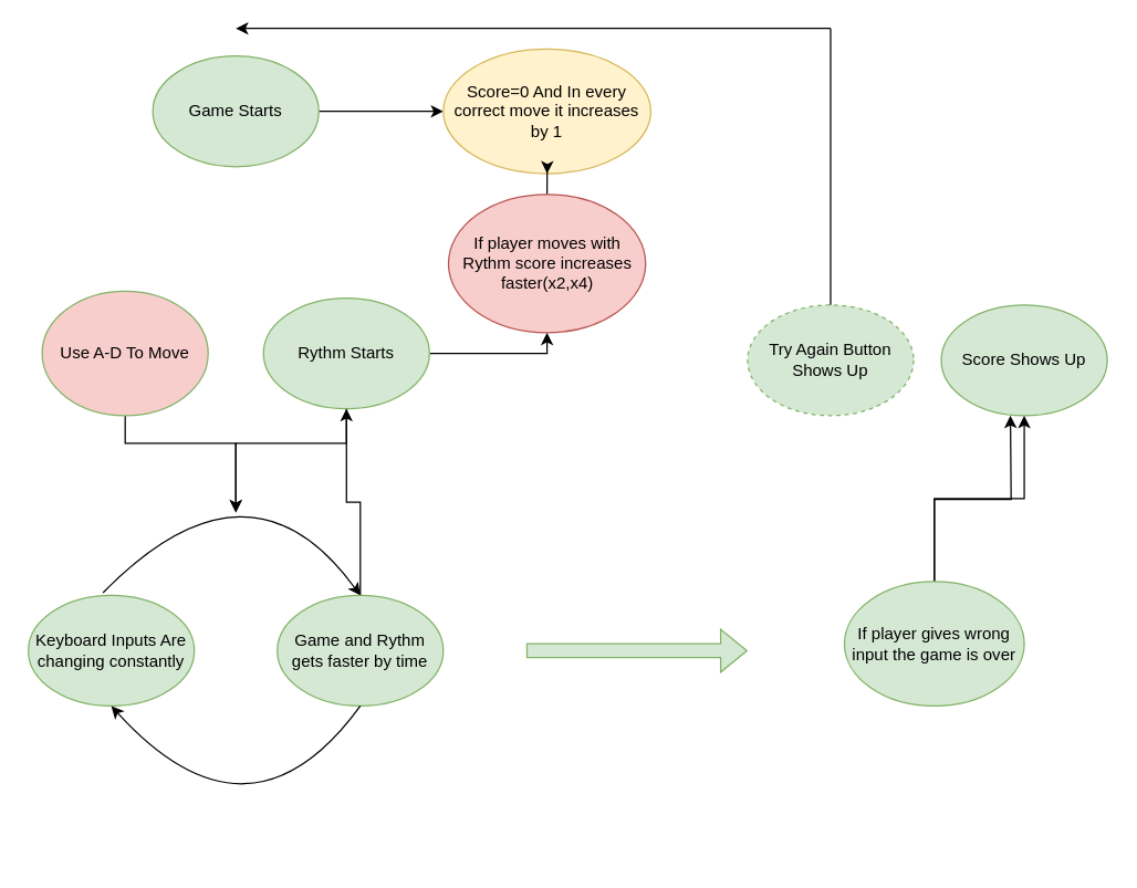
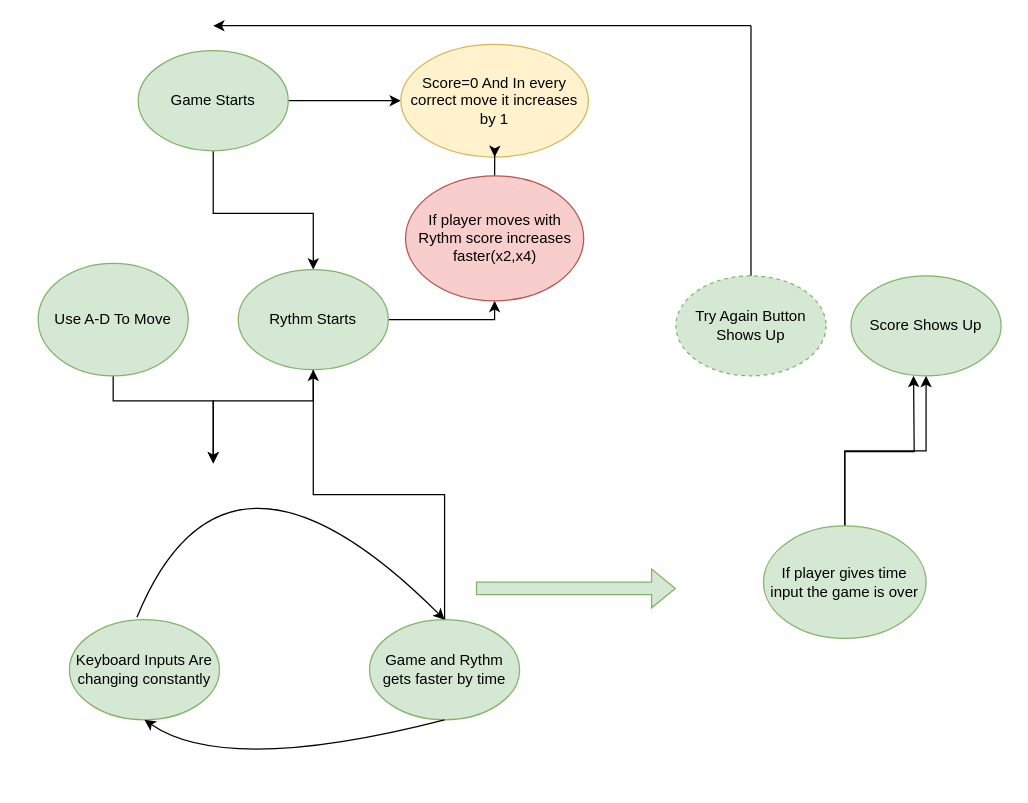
  <mxCell id="0" />
  <mxCell id="1" parent="0" />
+ <mxCell id="2" style="edgeStyle=orthogonalEdgeStyle;rounded=0;orthogonalLoop=1;jettySize=auto;html=1;" edge="1" parent="1" source="4" target="9"><mxGeometry relative="1" as="geometry"><Array as="points"><mxPoint x="170" y="170" /><mxPoint x="250" y="170" /></Array></mxGeometry></mxCell>
  <mxCell id="3" value="" style="edgeStyle=orthogonalEdgeStyle;rounded=0;orthogonalLoop=1;jettySize=auto;html=1;" edge="1" parent="1" source="4" target="10"><mxGeometry relative="1" as="geometry" /></mxCell>
  <mxCell id="4" value="Game Starts" style="ellipse;whiteSpace=wrap;html=1;fillColor=#d5e8d4;strokeColor=#82b366;" vertex="1" parent="1"><mxGeometry x="110" y="40" width="120" height="80" as="geometry" /></mxCell>
  <mxCell id="5" style="edgeStyle=orthogonalEdgeStyle;rounded=0;sketch=0;orthogonalLoop=1;jettySize=auto;html=1;" edge="1" parent="1" source="6"><mxGeometry relative="1" as="geometry"><mxPoint x="170" y="370" as="targetPoint" /><Array as="points"><mxPoint x="90" y="320" /><mxPoint x="170" y="320" /></Array></mxGeometry></mxCell>
- <mxCell id="6" value="Use A-D To Move" style="ellipse;whiteSpace=wrap;html=1;fillColor=#f8cecc;strokeColor=#82b366;" vertex="1" parent="1"><mxGeometry x="30" y="210" width="120" height="90" as="geometry" /></mxCell>
+ <mxCell id="6" value="Use A-D To Move" style="ellipse;whiteSpace=wrap;html=1;fillColor=#d5e8d4;strokeColor=#82b366;" vertex="1" parent="1"><mxGeometry x="30" y="210" width="120" height="90" as="geometry" /></mxCell>
  <mxCell id="7" style="edgeStyle=orthogonalEdgeStyle;rounded=0;sketch=0;orthogonalLoop=1;jettySize=auto;html=1;" edge="1" parent="1" source="9"><mxGeometry relative="1" as="geometry"><mxPoint x="170" y="370" as="targetPoint" /><Array as="points"><mxPoint x="250" y="320" /><mxPoint x="170" y="320" /><mxPoint x="170" y="370" /></Array></mxGeometry></mxCell>
  <mxCell id="8" style="edgeStyle=orthogonalEdgeStyle;rounded=0;sketch=0;orthogonalLoop=1;jettySize=auto;html=1;entryX=0.5;entryY=1;entryDx=0;entryDy=0;" edge="1" parent="1" source="9" target="12"><mxGeometry relative="1" as="geometry"><Array as="points"><mxPoint x="395" y="255" /></Array></mxGeometry></mxCell>
  <mxCell id="9" value="Rythm Starts" style="ellipse;whiteSpace=wrap;html=1;fillColor=#d5e8d4;strokeColor=#82b366;" vertex="1" parent="1"><mxGeometry x="190" y="215" width="120" height="80" as="geometry" /></mxCell>
  <mxCell id="10" value="Score=0 And In every correct move it increases by 1" style="ellipse;whiteSpace=wrap;html=1;fillColor=#fff2cc;strokeColor=#d6b656;" vertex="1" parent="1"><mxGeometry x="320" y="35" width="150" height="90" as="geometry" /></mxCell>
  <mxCell id="11" style="edgeStyle=orthogonalEdgeStyle;rounded=0;orthogonalLoop=1;jettySize=auto;html=1;entryX=0.5;entryY=1;entryDx=0;entryDy=0;" edge="1" parent="1" source="12" target="10"><mxGeometry relative="1" as="geometry" /></mxCell>
  <mxCell id="12" value="If player moves with Rythm score increases faster(x2,x4)" style="ellipse;whiteSpace=wrap;html=1;fillColor=#f8cecc;strokeColor=#b85450;" vertex="1" parent="1"><mxGeometry x="323.75" y="140" width="142.5" height="100" as="geometry" /></mxCell>
  <mxCell id="13" style="edgeStyle=orthogonalEdgeStyle;rounded=0;sketch=0;orthogonalLoop=1;jettySize=auto;html=1;" edge="1" parent="1" source="14" target="9"><mxGeometry relative="1" as="geometry" /></mxCell>
- <mxCell id="14" value="Game and Rythm gets faster by time" style="ellipse;whiteSpace=wrap;html=1;fillColor=#d5e8d4;strokeColor=#82b366;" vertex="1" parent="1"><mxGeometry x="200" y="430" width="120" height="80" as="geometry" /></mxCell>
+ <mxCell id="14" value="Game and Rythm gets faster by time" style="ellipse;whiteSpace=wrap;html=1;fillColor=#d5e8d4;strokeColor=#82b366;" vertex="1" parent="1"><mxGeometry x="295" y="495" width="120" height="80" as="geometry" /></mxCell>
  <mxCell id="15" style="edgeStyle=orthogonalEdgeStyle;rounded=0;orthogonalLoop=1;jettySize=auto;html=1;" edge="1" parent="1" source="17"><mxGeometry relative="1" as="geometry"><mxPoint x="730" y="300" as="targetPoint" /></mxGeometry></mxCell>
  <mxCell id="16" style="edgeStyle=orthogonalEdgeStyle;rounded=0;orthogonalLoop=1;jettySize=auto;html=1;" edge="1" parent="1" source="17" target="18"><mxGeometry relative="1" as="geometry" /></mxCell>
- <mxCell id="17" value="If player gives wrong input the game is over" style="ellipse;whiteSpace=wrap;html=1;fillColor=#d5e8d4;strokeColor=#82b366;" vertex="1" parent="1"><mxGeometry x="610" y="420" width="130" height="90" as="geometry" /></mxCell>
+ <mxCell id="17" value="If player gives time input the game is over" style="ellipse;whiteSpace=wrap;html=1;fillColor=#d5e8d4;strokeColor=#82b366;" vertex="1" parent="1"><mxGeometry x="610" y="420" width="130" height="90" as="geometry" /></mxCell>
  <mxCell id="18" value="Score Shows Up" style="ellipse;whiteSpace=wrap;html=1;fillColor=#d5e8d4;strokeColor=#82b366;" vertex="1" parent="1"><mxGeometry x="680" y="220" width="120" height="80" as="geometry" /></mxCell>
  <mxCell id="19" value="Try Again Button Shows Up" style="ellipse;whiteSpace=wrap;html=1;fillColor=#d5e8d4;strokeColor=#82b366;dashed=1;" vertex="1" parent="1"><mxGeometry x="540" y="220" width="120" height="80" as="geometry" /></mxCell>
  <mxCell id="20" value="" style="endArrow=classic;html=1;rounded=0;" edge="1" parent="1"><mxGeometry width="50" height="50" relative="1" as="geometry"><mxPoint x="600" y="20" as="sourcePoint" /><mxPoint x="170" y="20" as="targetPoint" /></mxGeometry></mxCell>
  <mxCell id="21" value="" style="endArrow=none;html=1;rounded=0;" edge="1" parent="1" source="19"><mxGeometry width="50" height="50" relative="1" as="geometry"><mxPoint x="600" y="199.289" as="sourcePoint" /><mxPoint x="600" y="20" as="targetPoint" /></mxGeometry></mxCell>
- <mxCell id="22" value="Keyboard Inputs Are changing constantly" style="ellipse;whiteSpace=wrap;html=1;fillColor=#d5e8d4;strokeColor=#82b366;" vertex="1" parent="1"><mxGeometry x="20" y="430" width="120" height="80" as="geometry" /></mxCell>
+ <mxCell id="22" value="Keyboard Inputs Are changing constantly" style="ellipse;whiteSpace=wrap;html=1;fillColor=#d5e8d4;strokeColor=#82b366;" vertex="1" parent="1"><mxGeometry x="55" y="495" width="120" height="80" as="geometry" /></mxCell>
  <mxCell id="23" value="" style="curved=1;endArrow=classic;html=1;rounded=0;sketch=0;exitX=0.45;exitY=-0.025;exitDx=0;exitDy=0;exitPerimeter=0;entryX=0.5;entryY=0;entryDx=0;entryDy=0;" edge="1" parent="1" source="22" target="14"><mxGeometry width="50" height="50" relative="1" as="geometry"><mxPoint x="400" y="320" as="sourcePoint" /><mxPoint x="450" y="270" as="targetPoint" /><Array as="points"><mxPoint x="180" y="320" /></Array></mxGeometry></mxCell>
  <mxCell id="24" value="" style="curved=1;endArrow=classic;html=1;rounded=0;sketch=0;entryX=0.5;entryY=1;entryDx=0;entryDy=0;exitX=0.5;exitY=1;exitDx=0;exitDy=0;" edge="1" parent="1" source="14" target="22"><mxGeometry width="50" height="50" relative="1" as="geometry"><mxPoint x="160" y="580" as="sourcePoint" /><mxPoint x="210" y="530" as="targetPoint" /><Array as="points"><mxPoint x="180" y="620" /></Array></mxGeometry></mxCell>
  <mxCell id="25" value="" style="shape=flexArrow;endArrow=classic;html=1;rounded=0;sketch=0;fillColor=#d5e8d4;strokeColor=#82b366;" edge="1" parent="1"><mxGeometry width="50" height="50" relative="1" as="geometry"><mxPoint x="380" y="470" as="sourcePoint" /><mxPoint x="540" y="470" as="targetPoint" /></mxGeometry></mxCell>
